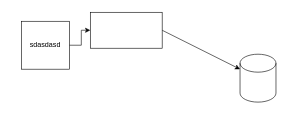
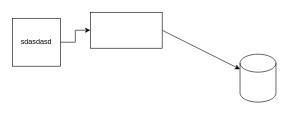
  <mxCell id="0" />
  <mxCell id="1" parent="0" />
  <mxCell id="2" value="" style="edgeStyle=orthogonalEdgeStyle;rounded=0;orthogonalLoop=1;jettySize=auto;html=1;" edge="1" parent="1" source="3" target="6"><mxGeometry relative="1" as="geometry" /></mxCell>
- <mxCell id="3" value="sdasdasd" style="whiteSpace=wrap;html=1;aspect=fixed;" vertex="1" parent="1"><mxGeometry x="35" y="35" width="80" height="80" as="geometry" /></mxCell>
+ <mxCell id="3" value="sdasdasd" style="whiteSpace=wrap;html=1;aspect=fixed;" vertex="1" parent="1"><mxGeometry x="20" y="30" width="80" height="80" as="geometry" /></mxCell>
  <mxCell id="4" value="" style="shape=cylinder3;whiteSpace=wrap;html=1;boundedLbl=1;backgroundOutline=1;size=15;" vertex="1" parent="1"><mxGeometry x="400" y="90" width="60" height="80" as="geometry" /></mxCell>
  <mxCell id="5" style="edgeStyle=none;rounded=0;orthogonalLoop=1;jettySize=auto;html=1;exitX=1;exitY=0.5;exitDx=0;exitDy=0;" edge="1" parent="1" source="6" target="4"><mxGeometry relative="1" as="geometry" /></mxCell>
  <mxCell id="6" value="" style="whiteSpace=wrap;html=1;" vertex="1" parent="1"><mxGeometry x="150" y="20" width="120" height="60" as="geometry" /></mxCell>
